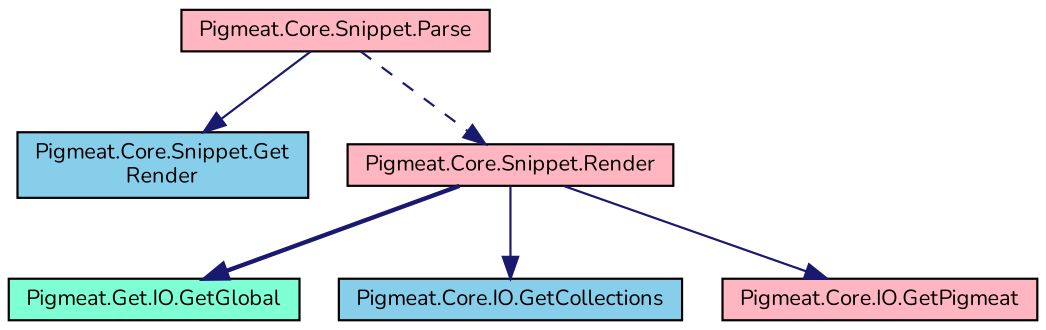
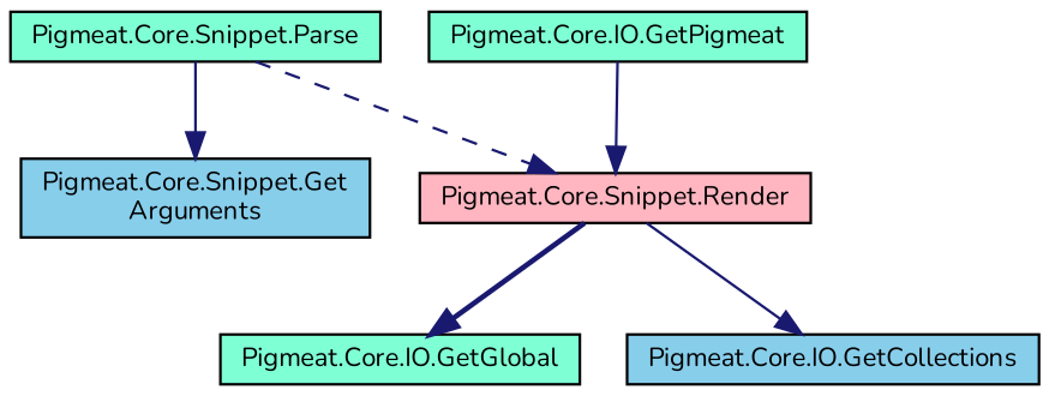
  digraph {
    fontname=Nunito
    rankdir=TB
    node [color=black fillcolor=aquamarine fontname=Nunito fontsize=10 shape=record style=filled]
    edge [color=midnightblue fontname=Nunito fontsize=10 labelfontname=Helvetica labelfontsize=10 style=solid]
-   n1 [fillcolor=lightpink fontcolor=black height=0.2 label="Pigmeat.Core.Snippet.Parse" width=0.4]
-   n2 [fillcolor=skyblue height=0.2 label="Pigmeat.Core.Snippet.Get\lRender" width=0.4]
+   n1 [fontcolor=black height=0.2 label="Pigmeat.Core.Snippet.Parse" width=0.4]
+   n2 [fillcolor=skyblue height=0.2 label="Pigmeat.Core.Snippet.Get\lArguments" width=0.4]
    n3 [fillcolor=lightpink height=0.2 label="Pigmeat.Core.Snippet.Render" width=0.4]
-   n4 [height=0.2 label="Pigmeat.Get.IO.GetGlobal" width=0.4]
+   n4 [height=0.2 label="Pigmeat.Core.IO.GetGlobal" width=0.4]
    n5 [fillcolor=skyblue height=0.2 label="Pigmeat.Core.IO.GetCollections" width=0.4]
-   n6 [fillcolor=lightpink height=0.2 label="Pigmeat.Core.IO.GetPigmeat" width=0.4]
+   n6 [height=0.2 label="Pigmeat.Core.IO.GetPigmeat" width=0.4]
    n1 -> n2
    n1 -> n3 [style=dashed]
    n3 -> n4 [style=bold]
    n3 -> n5
-   n3 -> n6
+   n6 -> n3
  }
